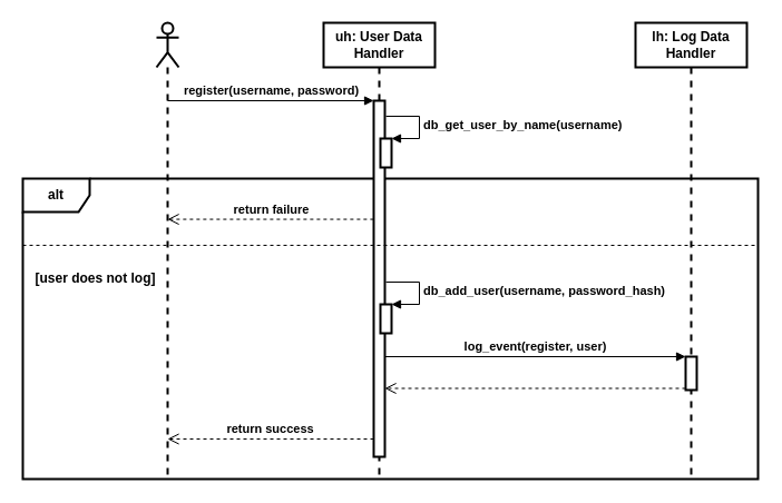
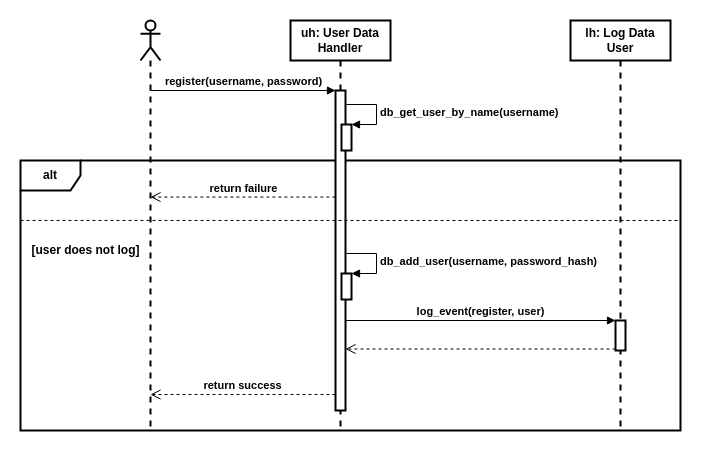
  <mxCell id="0" />
  <mxCell id="1" parent="0" />
  <mxCell id="2" value="&lt;b&gt;alt&lt;/b&gt;" style="shape=umlFrame;whiteSpace=wrap;html=1;strokeWidth=2;" parent="1" vertex="1"><mxGeometry x="20" y="160" width="660" height="270" as="geometry" /></mxCell>
  <mxCell id="3" value="&lt;div&gt;&lt;b&gt;uh: User Data Handler&lt;/b&gt;&lt;/div&gt;" style="shape=umlLifeline;perimeter=lifelinePerimeter;whiteSpace=wrap;html=1;container=1;collapsible=0;recursiveResize=0;outlineConnect=0;strokeWidth=2;" parent="1" vertex="1"><mxGeometry x="290" y="20" width="100" height="410" as="geometry" /></mxCell>
  <mxCell id="4" value="" style="html=1;points=[];perimeter=orthogonalPerimeter;strokeWidth=2;" parent="3" vertex="1"><mxGeometry x="45" y="70" width="10" height="320" as="geometry" /></mxCell>
  <mxCell id="5" value="" style="html=1;points=[];perimeter=orthogonalPerimeter;strokeWidth=2;align=center;" parent="3" vertex="1"><mxGeometry x="51" y="253" width="10" height="26" as="geometry" /></mxCell>
  <mxCell id="6" value="&lt;b&gt;db_add_user(username, password_hash)&lt;/b&gt;" style="edgeStyle=orthogonalEdgeStyle;html=1;align=left;spacingLeft=2;endArrow=block;rounded=0;entryX=1;entryY=0;strokeWidth=1;" parent="3" target="5" edge="1"><mxGeometry relative="1" as="geometry"><mxPoint x="56" y="233" as="sourcePoint" /><Array as="points"><mxPoint x="86" y="233" /></Array></mxGeometry></mxCell>
  <mxCell id="7" value="" style="shape=umlLifeline;participant=umlActor;perimeter=lifelinePerimeter;whiteSpace=wrap;html=1;container=1;collapsible=0;recursiveResize=0;verticalAlign=top;spacingTop=36;outlineConnect=0;strokeWidth=2;" parent="1" vertex="1"><mxGeometry x="140" y="20" width="20" height="410" as="geometry" /></mxCell>
- <mxCell id="8" value="&lt;div&gt;&lt;b&gt;lh: Log Data Handler&lt;/b&gt;&lt;/div&gt;" style="shape=umlLifeline;perimeter=lifelinePerimeter;whiteSpace=wrap;html=1;container=1;collapsible=0;recursiveResize=0;outlineConnect=0;strokeWidth=2;" parent="1" vertex="1"><mxGeometry x="570" y="20" width="100" height="410" as="geometry" /></mxCell>
+ <mxCell id="8" value="&lt;div&gt;&lt;b&gt;lh: Log Data User&lt;/b&gt;&lt;/div&gt;" style="shape=umlLifeline;perimeter=lifelinePerimeter;whiteSpace=wrap;html=1;container=1;collapsible=0;recursiveResize=0;outlineConnect=0;strokeWidth=2;" parent="1" vertex="1"><mxGeometry x="570" y="20" width="100" height="410" as="geometry" /></mxCell>
  <mxCell id="9" value="" style="html=1;points=[];perimeter=orthogonalPerimeter;strokeWidth=2;" parent="8" vertex="1"><mxGeometry x="45" y="300" width="10" height="30" as="geometry" /></mxCell>
  <mxCell id="10" value="&lt;b&gt;return success&lt;br&gt;&lt;/b&gt;" style="html=1;verticalAlign=bottom;endArrow=open;dashed=1;endSize=8;exitX=0;exitY=0.95;rounded=0;" parent="1" source="4" target="7" edge="1"><mxGeometry relative="1" as="geometry"><mxPoint x="265" y="216" as="targetPoint" /></mxGeometry></mxCell>
  <mxCell id="11" value="&lt;b&gt;register(username, password)&lt;/b&gt;" style="html=1;verticalAlign=bottom;endArrow=block;entryX=0;entryY=0;rounded=0;" parent="1" source="7" target="4" edge="1"><mxGeometry relative="1" as="geometry"><mxPoint x="265" y="140" as="sourcePoint" /></mxGeometry></mxCell>
  <mxCell id="12" value="&lt;b&gt;return failure&lt;/b&gt;" style="html=1;verticalAlign=bottom;endArrow=open;dashed=1;endSize=8;rounded=0;exitX=-0.014;exitY=0.333;exitDx=0;exitDy=0;exitPerimeter=0;" parent="1" source="4" target="7" edge="1"><mxGeometry x="-0.007" relative="1" as="geometry"><mxPoint x="170" y="270" as="targetPoint" /><mxPoint x="330" y="230" as="sourcePoint" /><mxPoint as="offset" /></mxGeometry></mxCell>
  <mxCell id="13" value="" style="endArrow=none;dashed=1;html=1;strokeWidth=1;rounded=0;exitX=0;exitY=0.222;exitDx=0;exitDy=0;exitPerimeter=0;" parent="1" source="2" edge="1"><mxGeometry width="50" height="50" relative="1" as="geometry"><mxPoint x="70" y="220" as="sourcePoint" /><mxPoint x="680" y="220" as="targetPoint" /></mxGeometry></mxCell>
  <mxCell id="14" value="&lt;b&gt;[user does not log]&lt;br&gt;&lt;/b&gt;" style="text;html=1;align=center;verticalAlign=middle;resizable=0;points=[];autosize=1;strokeColor=none;fillColor=none;" parent="1" vertex="1"><mxGeometry x="20" y="240" width="130" height="20" as="geometry" /></mxCell>
  <mxCell id="15" value="" style="html=1;verticalAlign=bottom;endArrow=open;endSize=8;exitX=0;exitY=0.95;rounded=0;strokeWidth=1;dashed=1;" parent="1" source="9" edge="1"><mxGeometry relative="1" as="geometry"><mxPoint x="345" y="348.5" as="targetPoint" /></mxGeometry></mxCell>
  <mxCell id="16" value="&lt;b&gt;log_event(register, user)&lt;br&gt;&lt;/b&gt;" style="html=1;verticalAlign=bottom;endArrow=block;entryX=0;entryY=0;rounded=0;strokeWidth=1;" parent="1" target="9" edge="1"><mxGeometry relative="1" as="geometry"><mxPoint x="345" y="320" as="sourcePoint" /><mxPoint as="offset" /></mxGeometry></mxCell>
  <mxCell id="17" value="" style="html=1;points=[];perimeter=orthogonalPerimeter;strokeWidth=2;align=center;" parent="1" vertex="1"><mxGeometry x="341" y="124" width="10" height="26" as="geometry" /></mxCell>
  <mxCell id="18" value="&lt;b&gt;db_get_user_by_name(username)&lt;/b&gt;" style="edgeStyle=orthogonalEdgeStyle;html=1;align=left;spacingLeft=2;endArrow=block;rounded=0;entryX=1;entryY=0;strokeWidth=1;" parent="1" target="17" edge="1"><mxGeometry relative="1" as="geometry"><mxPoint x="346" y="104" as="sourcePoint" /><Array as="points"><mxPoint x="376" y="104" /></Array></mxGeometry></mxCell>
